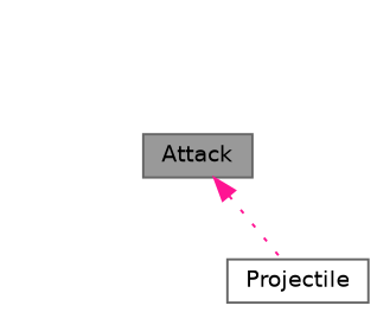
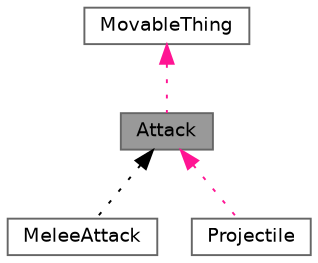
  digraph {
    node [color=gray40 fillcolor=white fontname=Helvetica fontsize=10 shape=box style=filled]
    edge [color=deeppink dir=back fontname=Helvetica fontsize=10 labelfontname=Helvetica labelfontsize=10 style=dotted]
    n1 [fillcolor=grey60 fontcolor=black height=0.2 label=Attack width=0.4]
+   n2 [height=0.2 label=MeleeAttack width=0.4]
    n3 [height=0.2 label=Projectile width=0.4]
+   n4 [height=0.2 label=MovableThing width=0.4]
+   n1 -> n2 [color=black]
    n1 -> n3
+   n4 -> n1
  }
